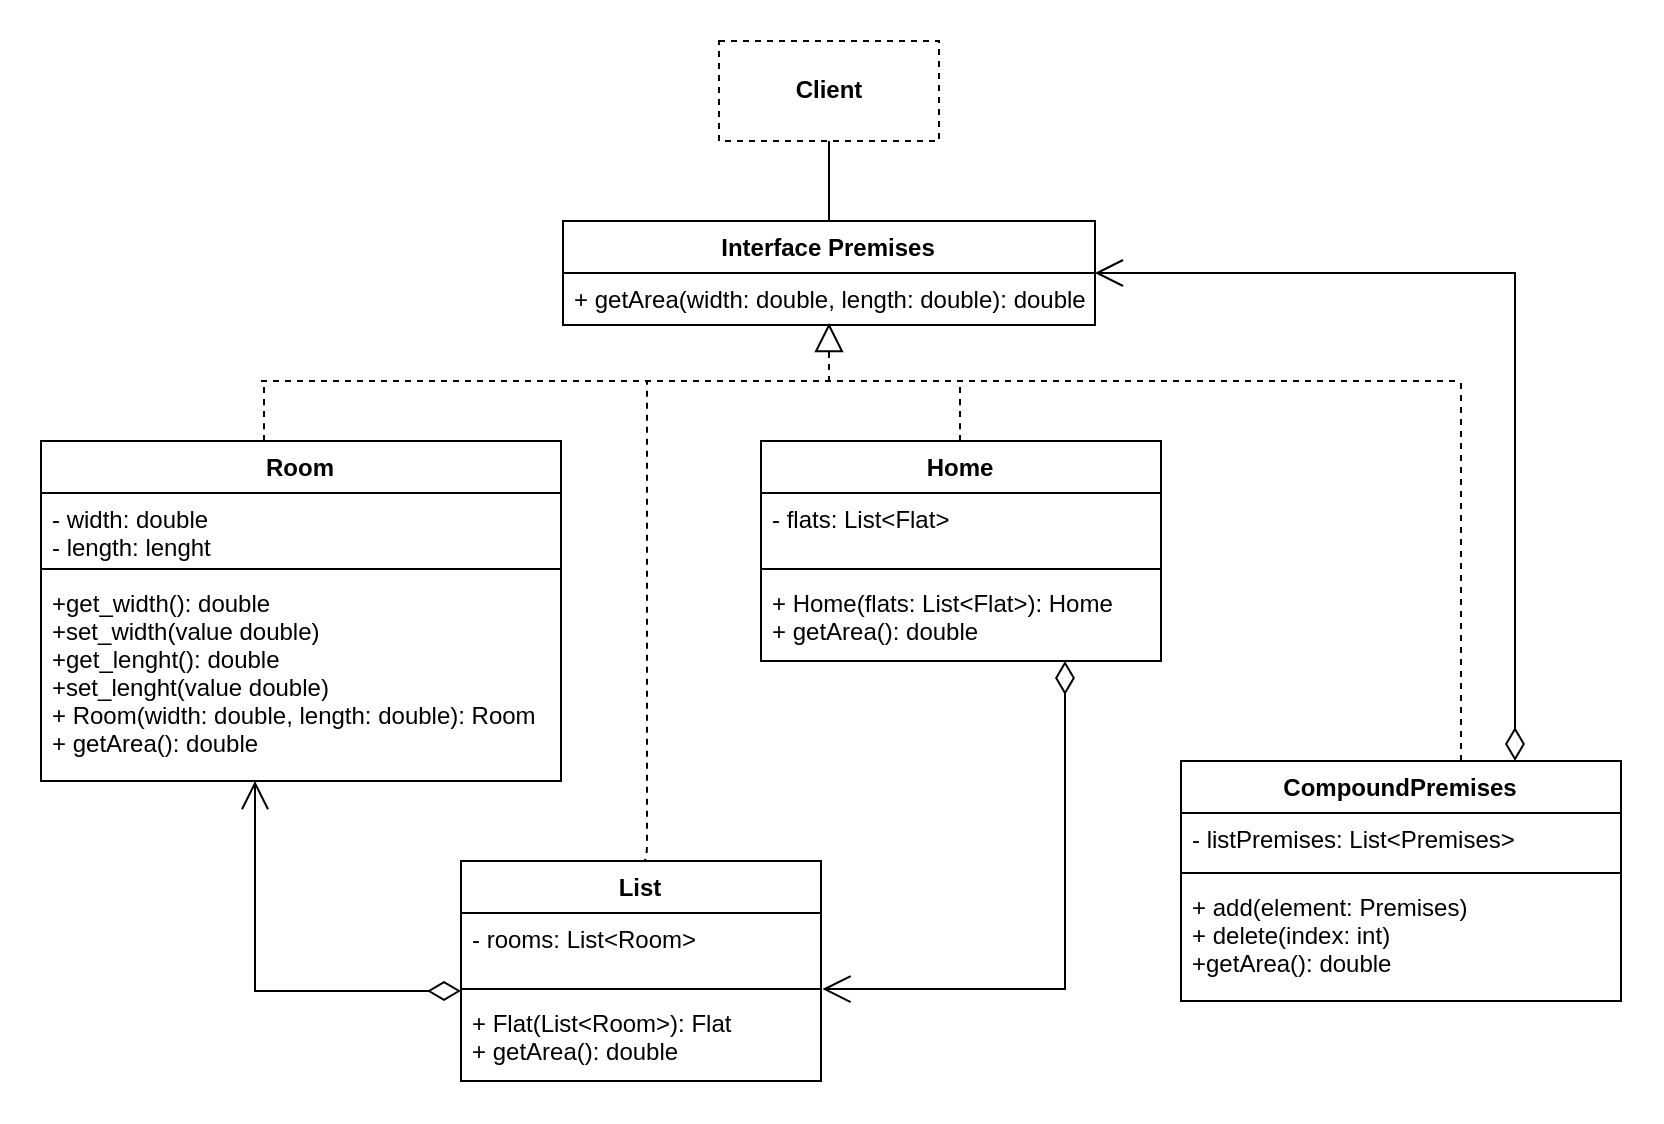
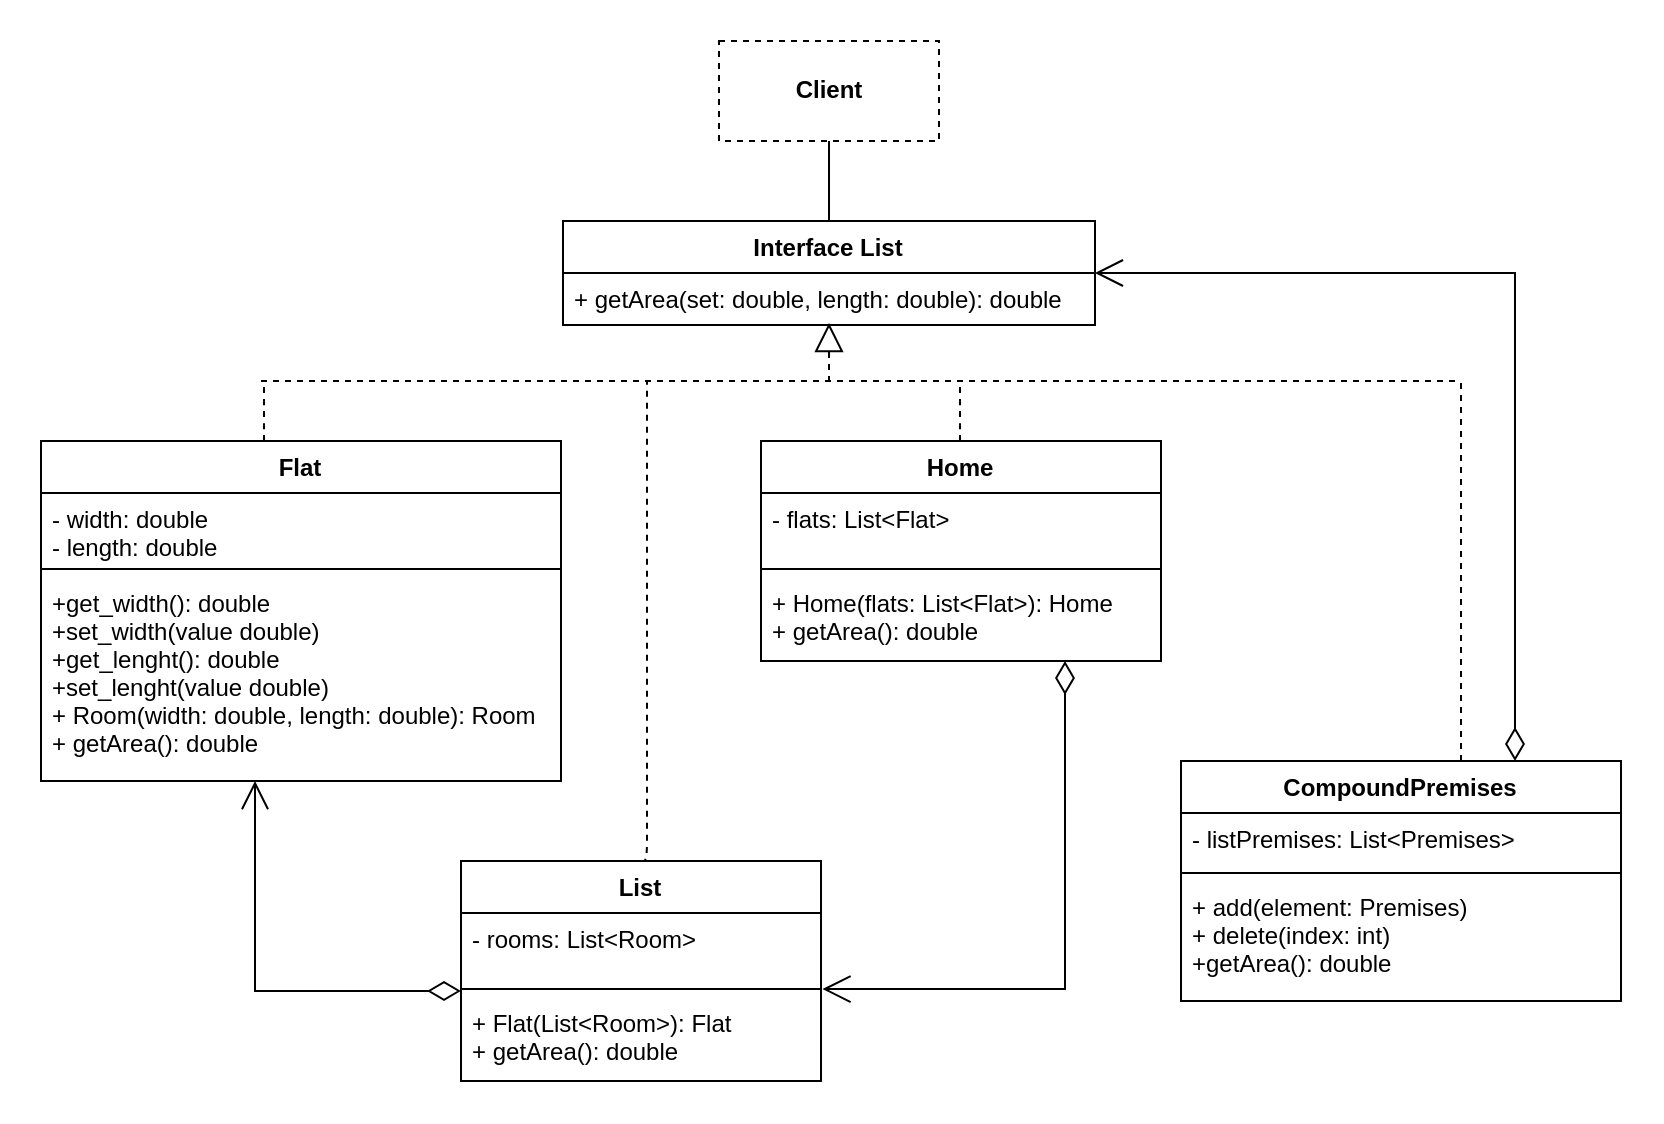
  <mxCell id="0" />
  <mxCell id="1" parent="0" />
  <mxCell id="2" value="&lt;b&gt;Client&lt;/b&gt;" style="html=1;dashed=1;" parent="1" vertex="1"><mxGeometry x="359" y="20" width="110" height="50" as="geometry" /></mxCell>
- <mxCell id="3" value="Interface Premises" style="swimlane;fontStyle=1;childLayout=stackLayout;horizontal=1;startSize=26;fillColor=none;horizontalStack=0;resizeParent=1;resizeParentMax=0;resizeLast=0;collapsible=1;marginBottom=0;" parent="1" vertex="1"><mxGeometry x="281" y="110" width="266" height="52" as="geometry" /></mxCell>
- <mxCell id="4" value="+ getArea(width: double, length: double): double" style="text;strokeColor=none;fillColor=none;align=left;verticalAlign=top;spacingLeft=4;spacingRight=4;overflow=hidden;rotatable=0;points=[[0,0.5],[1,0.5]];portConstraint=eastwest;" parent="3" vertex="1"><mxGeometry y="26" width="266" height="26" as="geometry" /></mxCell>
+ <mxCell id="3" value="Interface List" style="swimlane;fontStyle=1;childLayout=stackLayout;horizontal=1;startSize=26;fillColor=none;horizontalStack=0;resizeParent=1;resizeParentMax=0;resizeLast=0;collapsible=1;marginBottom=0;" parent="1" vertex="1"><mxGeometry x="281" y="110" width="266" height="52" as="geometry" /></mxCell>
+ <mxCell id="4" value="+ getArea(set: double, length: double): double" style="text;strokeColor=none;fillColor=none;align=left;verticalAlign=top;spacingLeft=4;spacingRight=4;overflow=hidden;rotatable=0;points=[[0,0.5],[1,0.5]];portConstraint=eastwest;" parent="3" vertex="1"><mxGeometry y="26" width="266" height="26" as="geometry" /></mxCell>
  <mxCell id="5" value="" style="endArrow=block;dashed=1;endFill=0;endSize=12;html=1;" parent="3" edge="1"><mxGeometry width="160" relative="1" as="geometry"><mxPoint x="133" y="80.5" as="sourcePoint" /><mxPoint x="133" y="51" as="targetPoint" /></mxGeometry></mxCell>
  <mxCell id="6" value="" style="endArrow=none;endFill=1;endSize=12;html=1;entryX=0.5;entryY=1;entryDx=0;entryDy=0;" parent="1" source="3" target="2" edge="1"><mxGeometry width="160" relative="1" as="geometry"><mxPoint x="330" y="90" as="sourcePoint" /><mxPoint x="490" y="90" as="targetPoint" /></mxGeometry></mxCell>
- <mxCell id="7" value="Room" style="swimlane;fontStyle=1;align=center;verticalAlign=top;childLayout=stackLayout;horizontal=1;startSize=26;horizontalStack=0;resizeParent=1;resizeParentMax=0;resizeLast=0;collapsible=1;marginBottom=0;" parent="1" vertex="1"><mxGeometry x="20" y="220" width="260" height="170" as="geometry" /></mxCell>
- <mxCell id="8" value="- width: double&#10;- length: lenght" style="text;strokeColor=none;fillColor=none;align=left;verticalAlign=top;spacingLeft=4;spacingRight=4;overflow=hidden;rotatable=0;points=[[0,0.5],[1,0.5]];portConstraint=eastwest;" parent="7" vertex="1"><mxGeometry y="26" width="260" height="34" as="geometry" /></mxCell>
+ <mxCell id="7" value="Flat" style="swimlane;fontStyle=1;align=center;verticalAlign=top;childLayout=stackLayout;horizontal=1;startSize=26;horizontalStack=0;resizeParent=1;resizeParentMax=0;resizeLast=0;collapsible=1;marginBottom=0;" parent="1" vertex="1"><mxGeometry x="20" y="220" width="260" height="170" as="geometry" /></mxCell>
+ <mxCell id="8" value="- width: double&#10;- length: double" style="text;strokeColor=none;fillColor=none;align=left;verticalAlign=top;spacingLeft=4;spacingRight=4;overflow=hidden;rotatable=0;points=[[0,0.5],[1,0.5]];portConstraint=eastwest;" parent="7" vertex="1"><mxGeometry y="26" width="260" height="34" as="geometry" /></mxCell>
  <mxCell id="9" value="" style="line;strokeWidth=1;fillColor=none;align=left;verticalAlign=middle;spacingTop=-1;spacingLeft=3;spacingRight=3;rotatable=0;labelPosition=right;points=[];portConstraint=eastwest;" parent="7" vertex="1"><mxGeometry y="60" width="260" height="8" as="geometry" /></mxCell>
  <mxCell id="10" value="+get_width(): double&#10;+set_width(value double)&#10;+get_lenght(): double&#10;+set_lenght(value double)&#10;+ Room(width: double, length: double): Room&#10;+ getArea(): double" style="text;strokeColor=none;fillColor=none;align=left;verticalAlign=top;spacingLeft=4;spacingRight=4;overflow=hidden;rotatable=0;points=[[0,0.5],[1,0.5]];portConstraint=eastwest;" parent="7" vertex="1"><mxGeometry y="68" width="260" height="102" as="geometry" /></mxCell>
  <mxCell id="11" value="CompoundPremises" style="swimlane;fontStyle=1;align=center;verticalAlign=top;childLayout=stackLayout;horizontal=1;startSize=26;horizontalStack=0;resizeParent=1;resizeParentMax=0;resizeLast=0;collapsible=1;marginBottom=0;" parent="1" vertex="1"><mxGeometry x="590" y="380" width="220" height="120" as="geometry" /></mxCell>
  <mxCell id="12" value="- listPremises: List&lt;Premises&gt;" style="text;strokeColor=none;fillColor=none;align=left;verticalAlign=top;spacingLeft=4;spacingRight=4;overflow=hidden;rotatable=0;points=[[0,0.5],[1,0.5]];portConstraint=eastwest;" parent="11" vertex="1"><mxGeometry y="26" width="220" height="26" as="geometry" /></mxCell>
  <mxCell id="13" value="" style="line;strokeWidth=1;fillColor=none;align=left;verticalAlign=middle;spacingTop=-1;spacingLeft=3;spacingRight=3;rotatable=0;labelPosition=right;points=[];portConstraint=eastwest;" parent="11" vertex="1"><mxGeometry y="52" width="220" height="8" as="geometry" /></mxCell>
  <mxCell id="14" value="+ add(element: Premises)&#10;+ delete(index: int)&#10;+getArea(): double" style="text;strokeColor=none;fillColor=none;align=left;verticalAlign=top;spacingLeft=4;spacingRight=4;overflow=hidden;rotatable=0;points=[[0,0.5],[1,0.5]];portConstraint=eastwest;" parent="11" vertex="1"><mxGeometry y="60" width="220" height="60" as="geometry" /></mxCell>
  <mxCell id="15" value="" style="endArrow=open;html=1;endSize=12;startArrow=diamondThin;startSize=14;startFill=0;edgeStyle=orthogonalEdgeStyle;align=left;verticalAlign=bottom;entryX=1.011;entryY=0.154;entryDx=0;entryDy=0;entryPerimeter=0;rounded=0;" parent="1" edge="1"><mxGeometry x="-0.79" relative="1" as="geometry"><mxPoint x="757" y="380" as="sourcePoint" /><mxPoint x="546.926" y="136.004" as="targetPoint" /><Array as="points"><mxPoint x="757" y="136" /></Array><mxPoint as="offset" /></mxGeometry></mxCell>
  <mxCell id="16" value="" style="endArrow=none;html=1;edgeStyle=orthogonalEdgeStyle;dashed=1;" parent="1" edge="1"><mxGeometry relative="1" as="geometry"><mxPoint x="130" y="190" as="sourcePoint" /><mxPoint x="730" y="190" as="targetPoint" /></mxGeometry></mxCell>
  <mxCell id="17" value="" style="endArrow=none;html=1;edgeStyle=orthogonalEdgeStyle;dashed=1;" parent="1" edge="1"><mxGeometry relative="1" as="geometry"><mxPoint x="131.5" y="220" as="sourcePoint" /><mxPoint x="131.5" y="190" as="targetPoint" /><Array as="points"><mxPoint x="131.5" y="210" /><mxPoint x="131.5" y="210" /></Array></mxGeometry></mxCell>
  <mxCell id="18" value="" style="endArrow=none;html=1;edgeStyle=orthogonalEdgeStyle;dashed=1;" parent="1" source="11" edge="1"><mxGeometry relative="1" as="geometry"><mxPoint x="730" y="370" as="sourcePoint" /><mxPoint x="730" y="190" as="targetPoint" /><Array as="points"><mxPoint x="730" y="340" /><mxPoint x="730" y="340" /></Array></mxGeometry></mxCell>
  <mxCell id="19" value="List" style="swimlane;fontStyle=1;align=center;verticalAlign=top;childLayout=stackLayout;horizontal=1;startSize=26;horizontalStack=0;resizeParent=1;resizeParentMax=0;resizeLast=0;collapsible=1;marginBottom=0;" parent="1" vertex="1"><mxGeometry x="230" y="430" width="180" height="110" as="geometry" /></mxCell>
  <mxCell id="20" value="- rooms: List&lt;Room&gt;" style="text;strokeColor=none;fillColor=none;align=left;verticalAlign=top;spacingLeft=4;spacingRight=4;overflow=hidden;rotatable=0;points=[[0,0.5],[1,0.5]];portConstraint=eastwest;" parent="19" vertex="1"><mxGeometry y="26" width="180" height="34" as="geometry" /></mxCell>
  <mxCell id="21" value="" style="line;strokeWidth=1;fillColor=none;align=left;verticalAlign=middle;spacingTop=-1;spacingLeft=3;spacingRight=3;rotatable=0;labelPosition=right;points=[];portConstraint=eastwest;" parent="19" vertex="1"><mxGeometry y="60" width="180" height="8" as="geometry" /></mxCell>
  <mxCell id="22" value="+ Flat(List&lt;Room&gt;): Flat&#10;+ getArea(): double" style="text;strokeColor=none;fillColor=none;align=left;verticalAlign=top;spacingLeft=4;spacingRight=4;overflow=hidden;rotatable=0;points=[[0,0.5],[1,0.5]];portConstraint=eastwest;" parent="19" vertex="1"><mxGeometry y="68" width="180" height="42" as="geometry" /></mxCell>
  <mxCell id="23" value="Home" style="swimlane;fontStyle=1;align=center;verticalAlign=top;childLayout=stackLayout;horizontal=1;startSize=26;horizontalStack=0;resizeParent=1;resizeParentMax=0;resizeLast=0;collapsible=1;marginBottom=0;" parent="1" vertex="1"><mxGeometry x="380" y="220" width="200" height="110" as="geometry" /></mxCell>
  <mxCell id="24" value="- flats: List&lt;Flat&gt;" style="text;strokeColor=none;fillColor=none;align=left;verticalAlign=top;spacingLeft=4;spacingRight=4;overflow=hidden;rotatable=0;points=[[0,0.5],[1,0.5]];portConstraint=eastwest;" parent="23" vertex="1"><mxGeometry y="26" width="200" height="34" as="geometry" /></mxCell>
  <mxCell id="25" value="" style="line;strokeWidth=1;fillColor=none;align=left;verticalAlign=middle;spacingTop=-1;spacingLeft=3;spacingRight=3;rotatable=0;labelPosition=right;points=[];portConstraint=eastwest;" parent="23" vertex="1"><mxGeometry y="60" width="200" height="8" as="geometry" /></mxCell>
  <mxCell id="26" value="+ Home(flats: List&lt;Flat&gt;): Home&#10;+ getArea(): double" style="text;strokeColor=none;fillColor=none;align=left;verticalAlign=top;spacingLeft=4;spacingRight=4;overflow=hidden;rotatable=0;points=[[0,0.5],[1,0.5]];portConstraint=eastwest;" parent="23" vertex="1"><mxGeometry y="68" width="200" height="42" as="geometry" /></mxCell>
  <mxCell id="27" value="" style="endArrow=none;html=1;edgeStyle=orthogonalEdgeStyle;dashed=1;exitX=0.5;exitY=0;exitDx=0;exitDy=0;" parent="1" edge="1" source="19"><mxGeometry relative="1" as="geometry"><mxPoint x="323" y="390" as="sourcePoint" /><mxPoint x="323" y="190" as="targetPoint" /><Array as="points"><mxPoint x="323" y="430" /></Array></mxGeometry></mxCell>
  <mxCell id="28" value="" style="endArrow=none;html=1;edgeStyle=orthogonalEdgeStyle;dashed=1;" parent="1" edge="1"><mxGeometry relative="1" as="geometry"><mxPoint x="479.5" y="220" as="sourcePoint" /><mxPoint x="479.5" y="190" as="targetPoint" /><Array as="points"><mxPoint x="479.5" y="210" /><mxPoint x="479.5" y="210" /></Array></mxGeometry></mxCell>
  <mxCell id="29" value="" style="endArrow=open;html=1;endSize=12;startArrow=diamondThin;startSize=14;startFill=0;align=left;verticalAlign=bottom;edgeStyle=orthogonalEdgeStyle;rounded=0;entryX=1.004;entryY=-0.095;entryDx=0;entryDy=0;entryPerimeter=0;" parent="1" edge="1" target="22"><mxGeometry x="-1" y="-48" relative="1" as="geometry"><mxPoint x="532" y="330" as="sourcePoint" /><mxPoint x="470" y="454" as="targetPoint" /><Array as="points"><mxPoint x="532" y="494" /></Array><mxPoint x="-30" y="-11" as="offset" /></mxGeometry></mxCell>
  <mxCell id="30" value="" style="endArrow=open;html=1;endSize=12;startArrow=diamondThin;startSize=14;startFill=0;align=left;verticalAlign=bottom;rounded=0;edgeStyle=orthogonalEdgeStyle;exitX=0;exitY=0.625;exitDx=0;exitDy=0;exitPerimeter=0;" parent="1" edge="1" source="21"><mxGeometry x="-1" y="-48" relative="1" as="geometry"><mxPoint x="160" y="455" as="sourcePoint" /><mxPoint x="127" y="390" as="targetPoint" /><Array as="points"><mxPoint x="127" y="495" /></Array><mxPoint x="-30" y="-11" as="offset" /></mxGeometry></mxCell>
